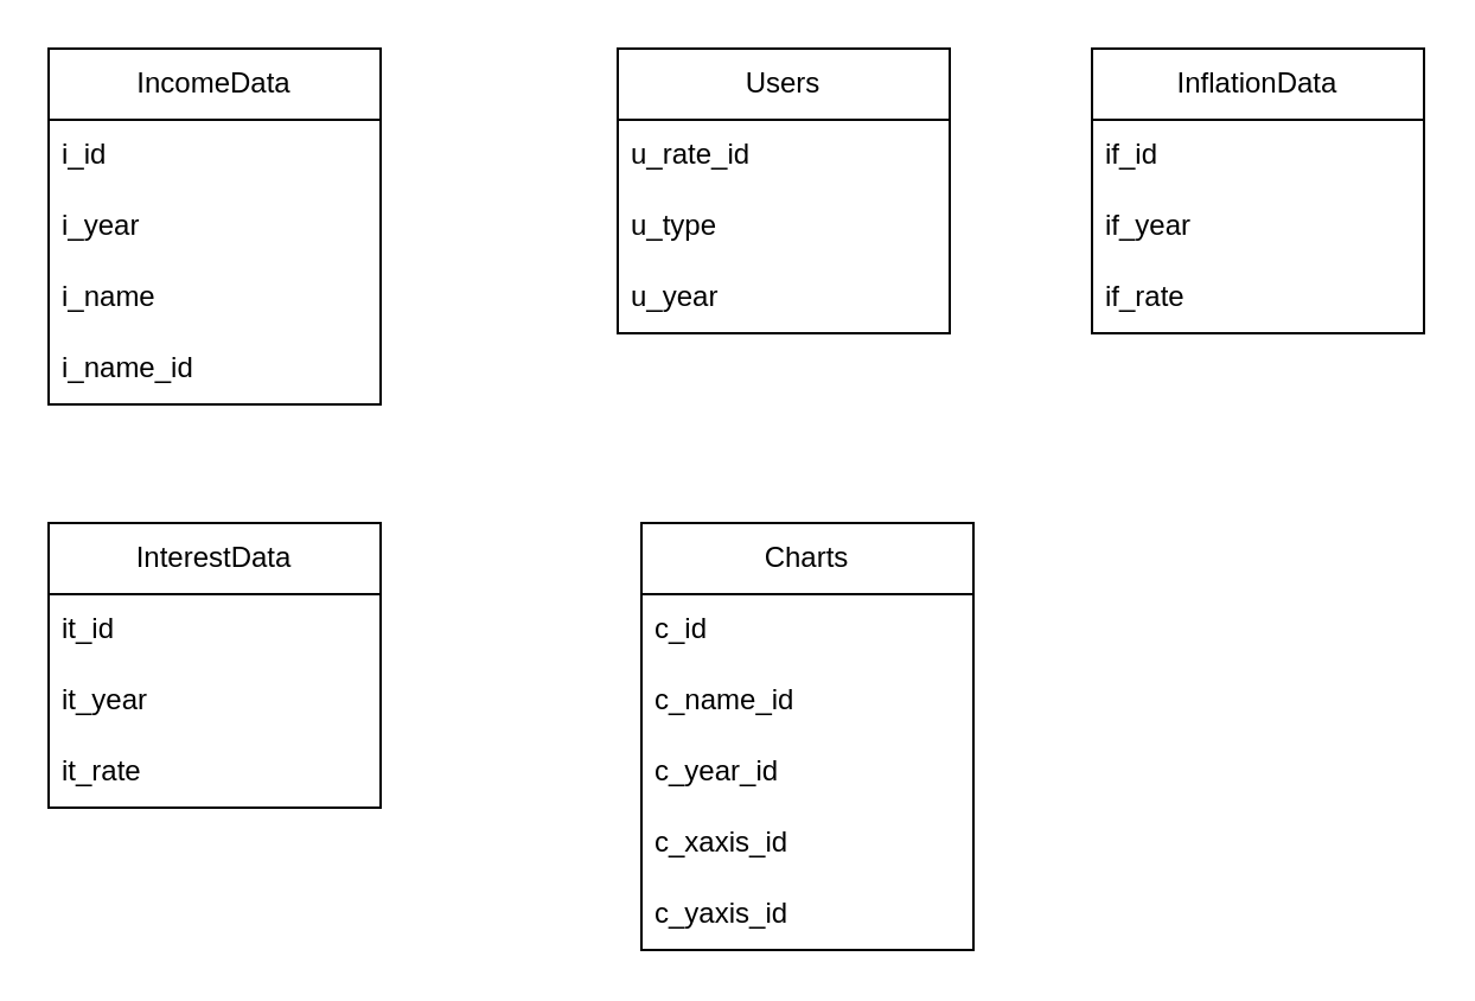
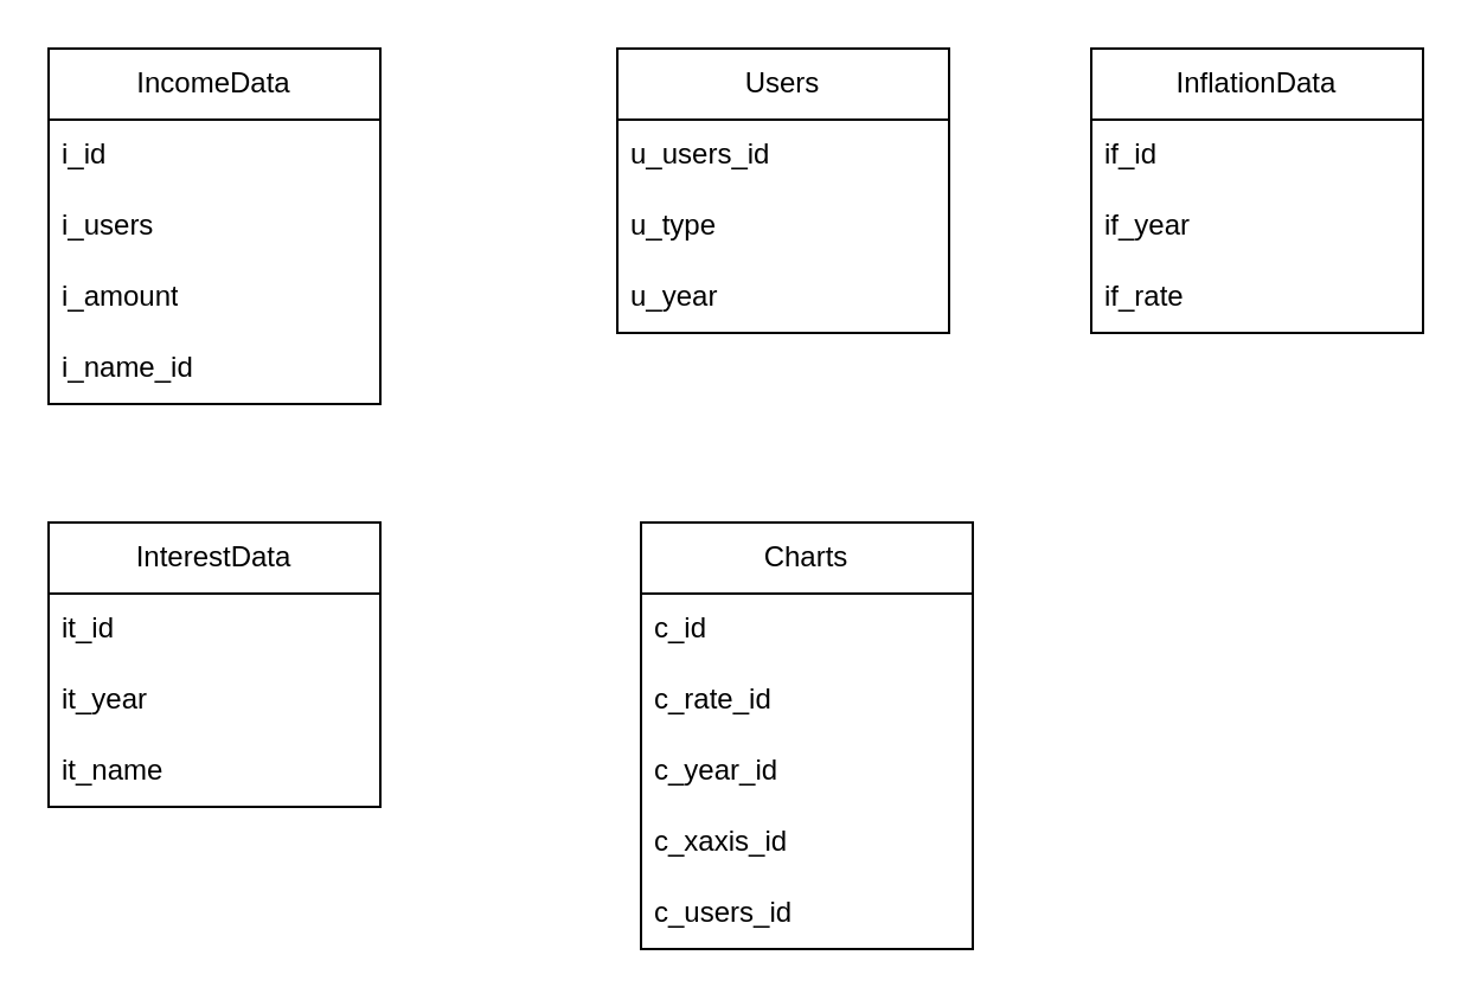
  <mxCell id="0" />
  <mxCell id="1" parent="0" />
  <mxCell id="2" value="IncomeData" style="swimlane;fontStyle=0;childLayout=stackLayout;horizontal=1;startSize=30;horizontalStack=0;resizeParent=1;resizeParentMax=0;resizeLast=0;collapsible=1;marginBottom=0;whiteSpace=wrap;html=1;" vertex="1" parent="1"><mxGeometry x="20" y="20" width="140" height="150" as="geometry" /></mxCell>
  <mxCell id="3" value="i_id" style="text;strokeColor=none;fillColor=none;align=left;verticalAlign=middle;spacingLeft=4;spacingRight=4;overflow=hidden;points=[[0,0.5],[1,0.5]];portConstraint=eastwest;rotatable=0;whiteSpace=wrap;html=1;" vertex="1" parent="2"><mxGeometry y="30" width="140" height="30" as="geometry" /></mxCell>
- <mxCell id="4" value="i_year" style="text;strokeColor=none;fillColor=none;align=left;verticalAlign=middle;spacingLeft=4;spacingRight=4;overflow=hidden;points=[[0,0.5],[1,0.5]];portConstraint=eastwest;rotatable=0;whiteSpace=wrap;html=1;" vertex="1" parent="2"><mxGeometry y="60" width="140" height="30" as="geometry" /></mxCell>
- <mxCell id="5" value="i_name" style="text;strokeColor=none;fillColor=none;align=left;verticalAlign=middle;spacingLeft=4;spacingRight=4;overflow=hidden;points=[[0,0.5],[1,0.5]];portConstraint=eastwest;rotatable=0;whiteSpace=wrap;html=1;" vertex="1" parent="2"><mxGeometry y="90" width="140" height="30" as="geometry" /></mxCell>
+ <mxCell id="4" value="i_users" style="text;strokeColor=none;fillColor=none;align=left;verticalAlign=middle;spacingLeft=4;spacingRight=4;overflow=hidden;points=[[0,0.5],[1,0.5]];portConstraint=eastwest;rotatable=0;whiteSpace=wrap;html=1;" vertex="1" parent="2"><mxGeometry y="60" width="140" height="30" as="geometry" /></mxCell>
+ <mxCell id="5" value="i_amount" style="text;strokeColor=none;fillColor=none;align=left;verticalAlign=middle;spacingLeft=4;spacingRight=4;overflow=hidden;points=[[0,0.5],[1,0.5]];portConstraint=eastwest;rotatable=0;whiteSpace=wrap;html=1;" vertex="1" parent="2"><mxGeometry y="90" width="140" height="30" as="geometry" /></mxCell>
  <mxCell id="6" value="i_name_id" style="text;strokeColor=none;fillColor=none;align=left;verticalAlign=middle;spacingLeft=4;spacingRight=4;overflow=hidden;points=[[0,0.5],[1,0.5]];portConstraint=eastwest;rotatable=0;whiteSpace=wrap;html=1;" vertex="1" parent="2"><mxGeometry y="120" width="140" height="30" as="geometry" /></mxCell>
  <mxCell id="7" value="Users" style="swimlane;fontStyle=0;childLayout=stackLayout;horizontal=1;startSize=30;horizontalStack=0;resizeParent=1;resizeParentMax=0;resizeLast=0;collapsible=1;marginBottom=0;whiteSpace=wrap;html=1;" vertex="1" parent="1"><mxGeometry x="260" y="20" width="140" height="120" as="geometry" /></mxCell>
- <mxCell id="8" value="u_rate_id" style="text;strokeColor=none;fillColor=none;align=left;verticalAlign=middle;spacingLeft=4;spacingRight=4;overflow=hidden;points=[[0,0.5],[1,0.5]];portConstraint=eastwest;rotatable=0;whiteSpace=wrap;html=1;" vertex="1" parent="7"><mxGeometry y="30" width="140" height="30" as="geometry" /></mxCell>
+ <mxCell id="8" value="u_users_id" style="text;strokeColor=none;fillColor=none;align=left;verticalAlign=middle;spacingLeft=4;spacingRight=4;overflow=hidden;points=[[0,0.5],[1,0.5]];portConstraint=eastwest;rotatable=0;whiteSpace=wrap;html=1;" vertex="1" parent="7"><mxGeometry y="30" width="140" height="30" as="geometry" /></mxCell>
  <mxCell id="9" value="u_type" style="text;strokeColor=none;fillColor=none;align=left;verticalAlign=middle;spacingLeft=4;spacingRight=4;overflow=hidden;points=[[0,0.5],[1,0.5]];portConstraint=eastwest;rotatable=0;whiteSpace=wrap;html=1;" vertex="1" parent="7"><mxGeometry y="60" width="140" height="30" as="geometry" /></mxCell>
  <mxCell id="10" value="u_year" style="text;strokeColor=none;fillColor=none;align=left;verticalAlign=middle;spacingLeft=4;spacingRight=4;overflow=hidden;points=[[0,0.5],[1,0.5]];portConstraint=eastwest;rotatable=0;whiteSpace=wrap;html=1;" vertex="1" parent="7"><mxGeometry y="90" width="140" height="30" as="geometry" /></mxCell>
  <mxCell id="11" value="InflationData" style="swimlane;fontStyle=0;childLayout=stackLayout;horizontal=1;startSize=30;horizontalStack=0;resizeParent=1;resizeParentMax=0;resizeLast=0;collapsible=1;marginBottom=0;whiteSpace=wrap;html=1;" vertex="1" parent="1"><mxGeometry x="460" y="20" width="140" height="120" as="geometry" /></mxCell>
  <mxCell id="12" value="if_id" style="text;strokeColor=none;fillColor=none;align=left;verticalAlign=middle;spacingLeft=4;spacingRight=4;overflow=hidden;points=[[0,0.5],[1,0.5]];portConstraint=eastwest;rotatable=0;whiteSpace=wrap;html=1;" vertex="1" parent="11"><mxGeometry y="30" width="140" height="30" as="geometry" /></mxCell>
  <mxCell id="13" value="if_year" style="text;strokeColor=none;fillColor=none;align=left;verticalAlign=middle;spacingLeft=4;spacingRight=4;overflow=hidden;points=[[0,0.5],[1,0.5]];portConstraint=eastwest;rotatable=0;whiteSpace=wrap;html=1;" vertex="1" parent="11"><mxGeometry y="60" width="140" height="30" as="geometry" /></mxCell>
  <mxCell id="14" value="if_rate" style="text;strokeColor=none;fillColor=none;align=left;verticalAlign=middle;spacingLeft=4;spacingRight=4;overflow=hidden;points=[[0,0.5],[1,0.5]];portConstraint=eastwest;rotatable=0;whiteSpace=wrap;html=1;" vertex="1" parent="11"><mxGeometry y="90" width="140" height="30" as="geometry" /></mxCell>
  <mxCell id="15" value="InterestData" style="swimlane;fontStyle=0;childLayout=stackLayout;horizontal=1;startSize=30;horizontalStack=0;resizeParent=1;resizeParentMax=0;resizeLast=0;collapsible=1;marginBottom=0;whiteSpace=wrap;html=1;" vertex="1" parent="1"><mxGeometry x="20" y="220" width="140" height="120" as="geometry" /></mxCell>
  <mxCell id="16" value="it_id" style="text;strokeColor=none;fillColor=none;align=left;verticalAlign=middle;spacingLeft=4;spacingRight=4;overflow=hidden;points=[[0,0.5],[1,0.5]];portConstraint=eastwest;rotatable=0;whiteSpace=wrap;html=1;" vertex="1" parent="15"><mxGeometry y="30" width="140" height="30" as="geometry" /></mxCell>
  <mxCell id="17" value="it_year" style="text;strokeColor=none;fillColor=none;align=left;verticalAlign=middle;spacingLeft=4;spacingRight=4;overflow=hidden;points=[[0,0.5],[1,0.5]];portConstraint=eastwest;rotatable=0;whiteSpace=wrap;html=1;" vertex="1" parent="15"><mxGeometry y="60" width="140" height="30" as="geometry" /></mxCell>
- <mxCell id="18" value="it_rate" style="text;strokeColor=none;fillColor=none;align=left;verticalAlign=middle;spacingLeft=4;spacingRight=4;overflow=hidden;points=[[0,0.5],[1,0.5]];portConstraint=eastwest;rotatable=0;whiteSpace=wrap;html=1;" vertex="1" parent="15"><mxGeometry y="90" width="140" height="30" as="geometry" /></mxCell>
+ <mxCell id="18" value="it_name" style="text;strokeColor=none;fillColor=none;align=left;verticalAlign=middle;spacingLeft=4;spacingRight=4;overflow=hidden;points=[[0,0.5],[1,0.5]];portConstraint=eastwest;rotatable=0;whiteSpace=wrap;html=1;" vertex="1" parent="15"><mxGeometry y="90" width="140" height="30" as="geometry" /></mxCell>
  <mxCell id="19" value="Charts" style="swimlane;fontStyle=0;childLayout=stackLayout;horizontal=1;startSize=30;horizontalStack=0;resizeParent=1;resizeParentMax=0;resizeLast=0;collapsible=1;marginBottom=0;whiteSpace=wrap;html=1;" vertex="1" parent="1"><mxGeometry x="270" y="220" width="140" height="180" as="geometry" /></mxCell>
  <mxCell id="20" value="c_id" style="text;strokeColor=none;fillColor=none;align=left;verticalAlign=middle;spacingLeft=4;spacingRight=4;overflow=hidden;points=[[0,0.5],[1,0.5]];portConstraint=eastwest;rotatable=0;whiteSpace=wrap;html=1;" vertex="1" parent="19"><mxGeometry y="30" width="140" height="30" as="geometry" /></mxCell>
- <mxCell id="21" value="c_name_id" style="text;strokeColor=none;fillColor=none;align=left;verticalAlign=middle;spacingLeft=4;spacingRight=4;overflow=hidden;points=[[0,0.5],[1,0.5]];portConstraint=eastwest;rotatable=0;whiteSpace=wrap;html=1;" vertex="1" parent="19"><mxGeometry y="60" width="140" height="30" as="geometry" /></mxCell>
+ <mxCell id="21" value="c_rate_id" style="text;strokeColor=none;fillColor=none;align=left;verticalAlign=middle;spacingLeft=4;spacingRight=4;overflow=hidden;points=[[0,0.5],[1,0.5]];portConstraint=eastwest;rotatable=0;whiteSpace=wrap;html=1;" vertex="1" parent="19"><mxGeometry y="60" width="140" height="30" as="geometry" /></mxCell>
  <mxCell id="22" value="c_year_id" style="text;strokeColor=none;fillColor=none;align=left;verticalAlign=middle;spacingLeft=4;spacingRight=4;overflow=hidden;points=[[0,0.5],[1,0.5]];portConstraint=eastwest;rotatable=0;whiteSpace=wrap;html=1;" vertex="1" parent="19"><mxGeometry y="90" width="140" height="30" as="geometry" /></mxCell>
  <mxCell id="23" value="c_xaxis_id" style="text;strokeColor=none;fillColor=none;align=left;verticalAlign=middle;spacingLeft=4;spacingRight=4;overflow=hidden;points=[[0,0.5],[1,0.5]];portConstraint=eastwest;rotatable=0;whiteSpace=wrap;html=1;" vertex="1" parent="19"><mxGeometry y="120" width="140" height="30" as="geometry" /></mxCell>
- <mxCell id="24" value="c_yaxis_id" style="text;strokeColor=none;fillColor=none;align=left;verticalAlign=middle;spacingLeft=4;spacingRight=4;overflow=hidden;points=[[0,0.5],[1,0.5]];portConstraint=eastwest;rotatable=0;whiteSpace=wrap;html=1;" vertex="1" parent="19"><mxGeometry y="150" width="140" height="30" as="geometry" /></mxCell>
+ <mxCell id="24" value="c_users_id" style="text;strokeColor=none;fillColor=none;align=left;verticalAlign=middle;spacingLeft=4;spacingRight=4;overflow=hidden;points=[[0,0.5],[1,0.5]];portConstraint=eastwest;rotatable=0;whiteSpace=wrap;html=1;" vertex="1" parent="19"><mxGeometry y="150" width="140" height="30" as="geometry" /></mxCell>
